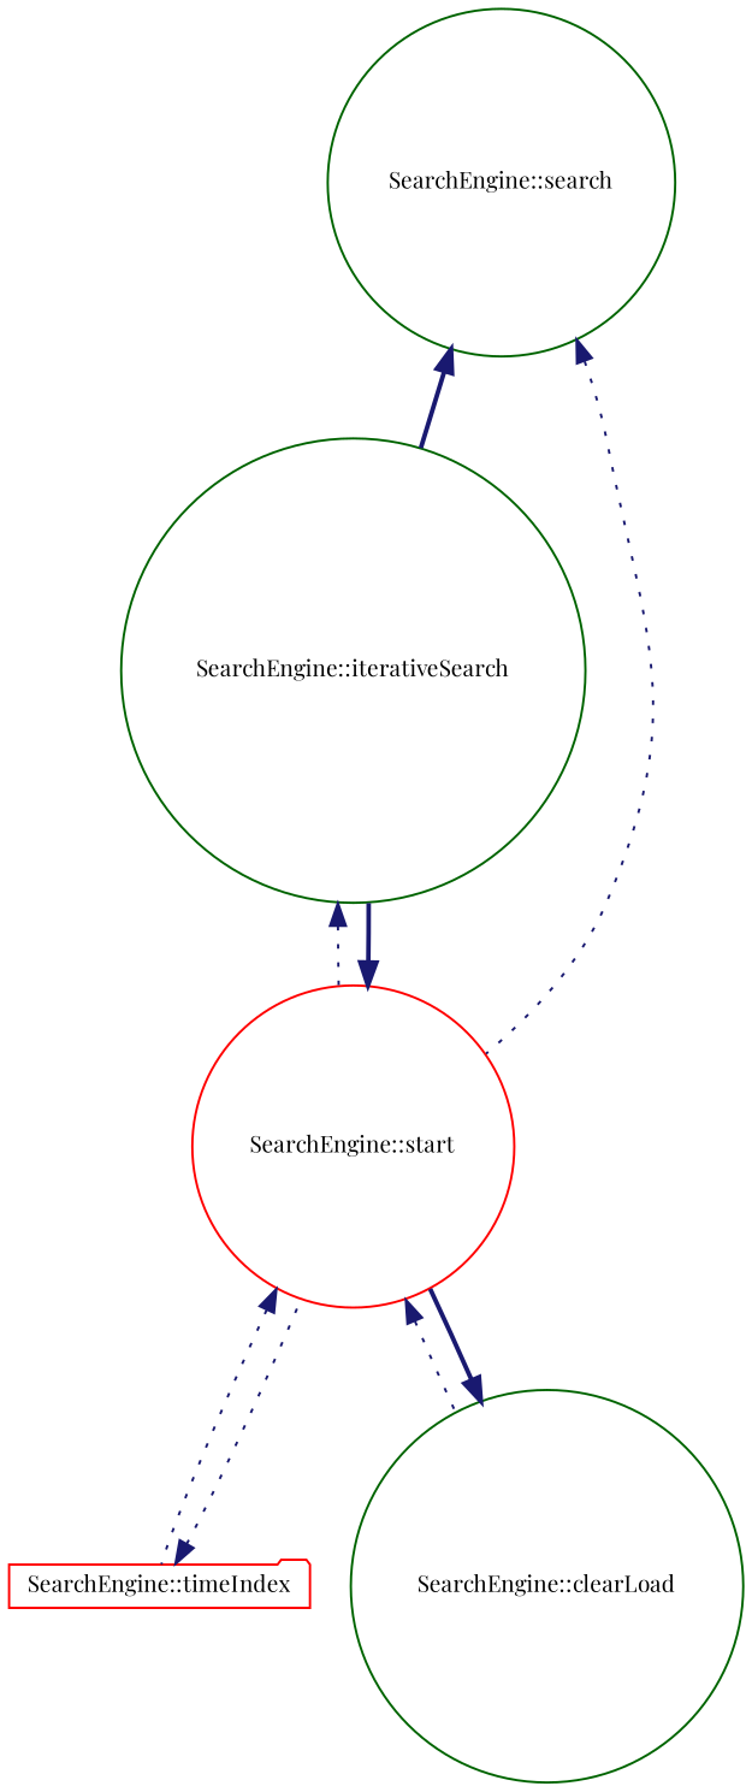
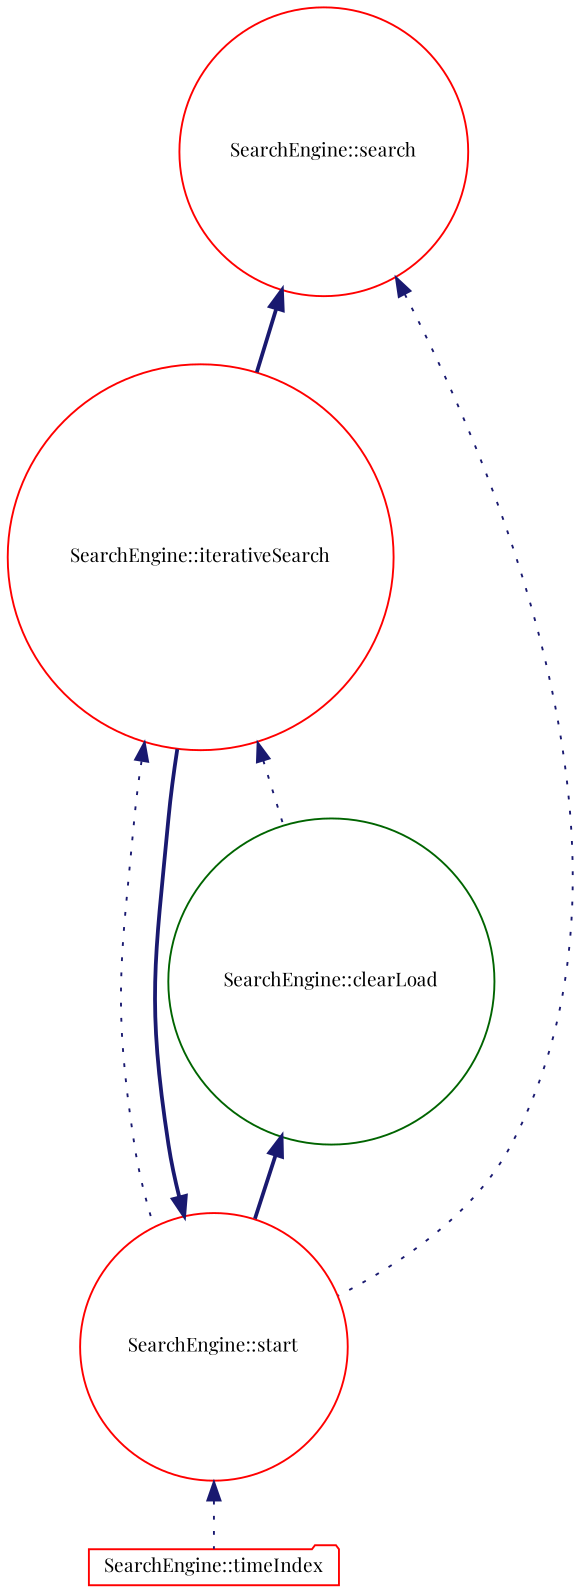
  digraph {
    fontname="Playfair Display"
    rankdir=TB
    node [color=red fillcolor=white fontname="Playfair Display" fontsize=10 shape=circle style=filled]
    edge [color=midnightblue dir=back fontname="Playfair Display" fontsize=10 labelfontname=Helvetica labelfontsize=10 style=dotted]
-   n1 [color=darkgreen height=0.2 label="SearchEngine::iterativeSearch" width=0.4]
+   n1 [height=0.2 label="SearchEngine::iterativeSearch" width=0.4]
    n2 [height=0.2 label="SearchEngine::start" width=0.4]
-   n3 [color=darkgreen height=0.2 label="SearchEngine::search" width=0.4]
+   n3 [height=0.2 label="SearchEngine::search" width=0.4]
    n4 [height=0.2 label="SearchEngine::timeIndex" shape=folder width=0.4]
    n5 [color=darkgreen height=0.2 label="SearchEngine::clearLoad" width=0.4]
    n1 -> n2
    n2 -> n1 [style=bold]
    n2 -> n4
-   n2 -> n5
+   n1 -> n5
    n3 -> n1 [style=bold]
    n3 -> n2
-   n4 -> n2
    n5 -> n2 [style=bold]
  }
